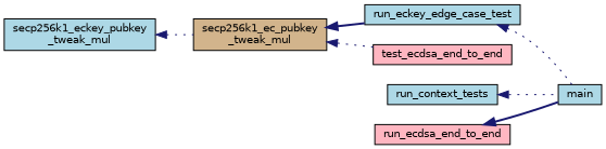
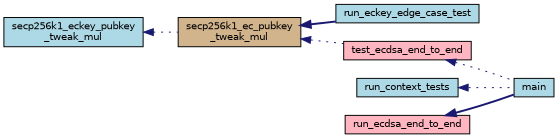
  digraph {
    rankdir=LR
    node [color=black fillcolor=lightblue fontname=Helvetica fontsize=10 shape=record style=filled]
    edge [color=midnightblue dir=back fontname=Helvetica fontsize=10 labelfontname=Helvetica labelfontsize=10 style=dotted]
    n1 [fontcolor=black height=0.2 label="secp256k1_eckey_pubkey\l_tweak_mul" width=0.4]
    n2 [fillcolor=tan height=0.2 label="secp256k1_ec_pubkey\l_tweak_mul" width=0.4]
    n3 [height=0.2 label=run_eckey_edge_case_test width=0.4]
    n4 [fillcolor=lightpink height=0.2 label=test_ecdsa_end_to_end width=0.4]
    n5 [height=0.2 label=run_context_tests width=0.4]
    n6 [height=0.2 label=main width=0.4]
    n7 [fillcolor=lightpink height=0.2 label=run_ecdsa_end_to_end width=0.4]
    n1 -> n2
    n2 -> n3 [style=bold]
    n2 -> n4
-   n3 -> n6
+   n4 -> n6
    n5 -> n6
    n7 -> n6 [style=bold]
  }
